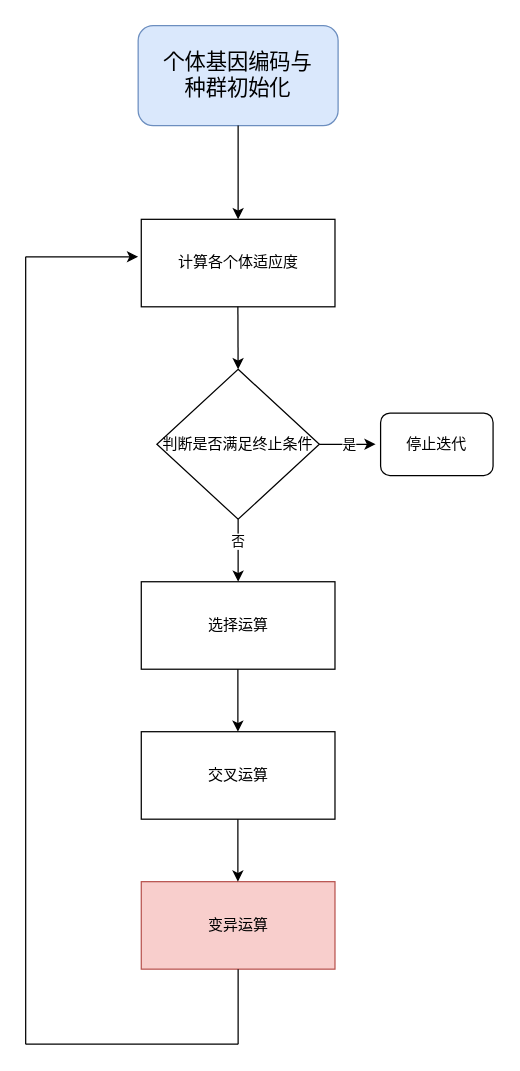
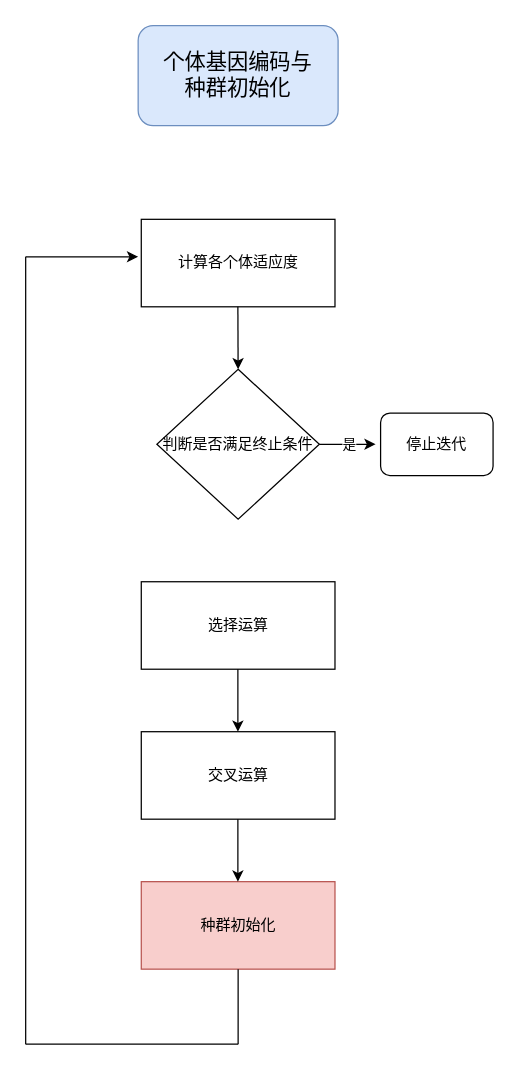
  <mxCell id="0" />
  <mxCell id="1" parent="0" />
  <mxCell id="2" value="&lt;font style=&quot;font-size: 17px;&quot;&gt;个体基因编码与&lt;br&gt;种群初始化&lt;/font&gt;" style="rounded=1;whiteSpace=wrap;html=1;fillColor=#dae8fc;strokeColor=#6c8ebf;" vertex="1" parent="1"><mxGeometry x="110" y="20" width="160" height="80" as="geometry" /></mxCell>
  <mxCell id="3" value="计算各个体适应度" style="rounded=0;whiteSpace=wrap;html=1;" vertex="1" parent="1"><mxGeometry x="112.5" y="175" width="155" height="70" as="geometry" /></mxCell>
- <mxCell id="4" value="" style="endArrow=classic;html=1;rounded=0;exitX=0.5;exitY=1;exitDx=0;exitDy=0;" edge="1" parent="1" source="2" target="3"><mxGeometry width="50" height="50" relative="1" as="geometry"><mxPoint x="190" y="155" as="sourcePoint" /><mxPoint x="240" y="105" as="targetPoint" /></mxGeometry></mxCell>
  <mxCell id="5" value="判断是否满足终止条件" style="rhombus;whiteSpace=wrap;html=1;" vertex="1" parent="1"><mxGeometry x="125" y="295" width="130" height="120" as="geometry" /></mxCell>
  <mxCell id="6" value="" style="endArrow=classic;html=1;rounded=0;exitX=0.5;exitY=1;exitDx=0;exitDy=0;" edge="1" parent="1"><mxGeometry width="50" height="50" relative="1" as="geometry"><mxPoint x="189.8" y="245" as="sourcePoint" /><mxPoint x="190" y="295" as="targetPoint" /></mxGeometry></mxCell>
  <mxCell id="7" value="停止迭代" style="rounded=1;whiteSpace=wrap;html=1;" vertex="1" parent="1"><mxGeometry x="304" y="330" width="90" height="50" as="geometry" /></mxCell>
  <mxCell id="8" value="" style="endArrow=classic;html=1;rounded=0;" edge="1" parent="1"><mxGeometry width="50" height="50" relative="1" as="geometry"><mxPoint x="255" y="355" as="sourcePoint" /><mxPoint x="300" y="355" as="targetPoint" /></mxGeometry></mxCell>
  <mxCell id="9" value="是" style="edgeLabel;html=1;align=center;verticalAlign=middle;resizable=0;points=[];" vertex="1" connectable="0" parent="8"><mxGeometry x="0.012" y="1" relative="1" as="geometry"><mxPoint as="offset" /></mxGeometry></mxCell>
  <mxCell id="10" value="选择运算" style="rounded=0;whiteSpace=wrap;html=1;" vertex="1" parent="1"><mxGeometry x="112.5" y="465" width="155" height="70" as="geometry" /></mxCell>
- <mxCell id="11" value="" style="endArrow=classic;html=1;rounded=0;entryX=0.5;entryY=0;entryDx=0;entryDy=0;exitX=0.5;exitY=1;exitDx=0;exitDy=0;" edge="1" parent="1" source="5" target="10"><mxGeometry width="50" height="50" relative="1" as="geometry"><mxPoint x="200" y="430" as="sourcePoint" /><mxPoint x="250" y="380" as="targetPoint" /></mxGeometry></mxCell>
- <mxCell id="12" value="否" style="edgeLabel;html=1;align=center;verticalAlign=middle;resizable=0;points=[];" vertex="1" connectable="0" parent="11"><mxGeometry x="-0.323" y="-1" relative="1" as="geometry"><mxPoint as="offset" /></mxGeometry></mxCell>
  <mxCell id="13" value="交叉运算" style="rounded=0;whiteSpace=wrap;html=1;" vertex="1" parent="1"><mxGeometry x="112.5" y="585" width="155" height="70" as="geometry" /></mxCell>
- <mxCell id="14" value="变异运算" style="rounded=0;whiteSpace=wrap;html=1;fillColor=#f8cecc;strokeColor=#b85450;" vertex="1" parent="1"><mxGeometry x="112.5" y="705" width="155" height="70" as="geometry" /></mxCell>
+ <mxCell id="14" value="种群初始化" style="rounded=0;whiteSpace=wrap;html=1;fillColor=#f8cecc;strokeColor=#b85450;" vertex="1" parent="1"><mxGeometry x="112.5" y="705" width="155" height="70" as="geometry" /></mxCell>
  <mxCell id="15" value="" style="endArrow=classic;html=1;rounded=0;entryX=0.5;entryY=0;entryDx=0;entryDy=0;exitX=0.5;exitY=1;exitDx=0;exitDy=0;" edge="1" parent="1"><mxGeometry width="50" height="50" relative="1" as="geometry"><mxPoint x="189.8" y="535" as="sourcePoint" /><mxPoint x="189.8" y="585" as="targetPoint" /></mxGeometry></mxCell>
  <mxCell id="16" value="" style="endArrow=classic;html=1;rounded=0;entryX=0.5;entryY=0;entryDx=0;entryDy=0;exitX=0.5;exitY=1;exitDx=0;exitDy=0;" edge="1" parent="1"><mxGeometry width="50" height="50" relative="1" as="geometry"><mxPoint x="189.8" y="655" as="sourcePoint" /><mxPoint x="189.8" y="705" as="targetPoint" /></mxGeometry></mxCell>
  <mxCell id="17" value="" style="endArrow=none;html=1;rounded=0;" edge="1" parent="1"><mxGeometry width="50" height="50" relative="1" as="geometry"><mxPoint x="190" y="835" as="sourcePoint" /><mxPoint x="190" y="775" as="targetPoint" /></mxGeometry></mxCell>
  <mxCell id="18" value="" style="endArrow=none;html=1;rounded=0;" edge="1" parent="1"><mxGeometry width="50" height="50" relative="1" as="geometry"><mxPoint x="20" y="835" as="sourcePoint" /><mxPoint x="190" y="835" as="targetPoint" /></mxGeometry></mxCell>
  <mxCell id="19" value="" style="endArrow=none;html=1;rounded=0;" edge="1" parent="1"><mxGeometry width="50" height="50" relative="1" as="geometry"><mxPoint x="20" y="835" as="sourcePoint" /><mxPoint x="20" y="205" as="targetPoint" /></mxGeometry></mxCell>
  <mxCell id="20" value="" style="endArrow=classic;html=1;rounded=0;" edge="1" parent="1"><mxGeometry width="50" height="50" relative="1" as="geometry"><mxPoint x="20" y="205" as="sourcePoint" /><mxPoint x="110" y="205" as="targetPoint" /></mxGeometry></mxCell>
